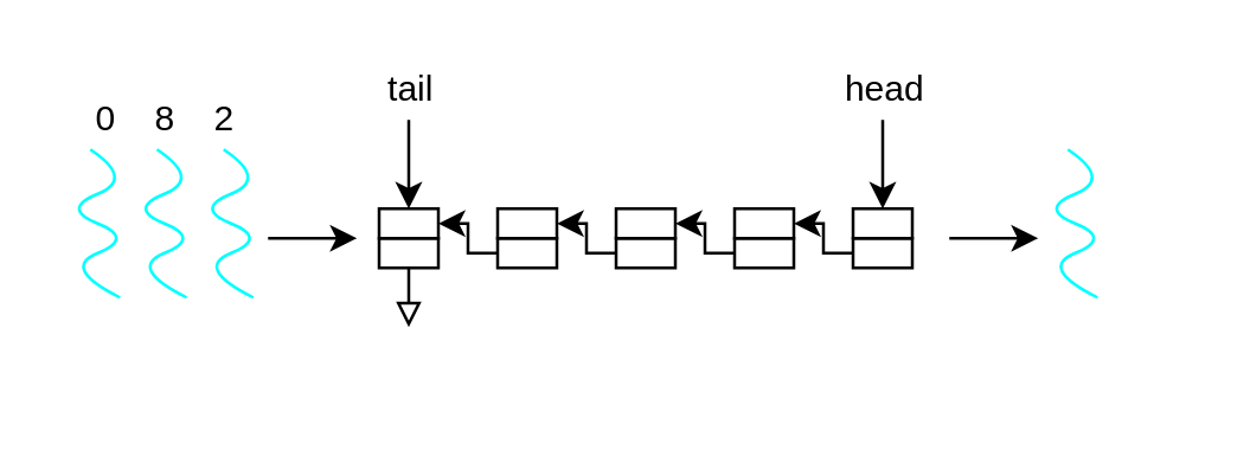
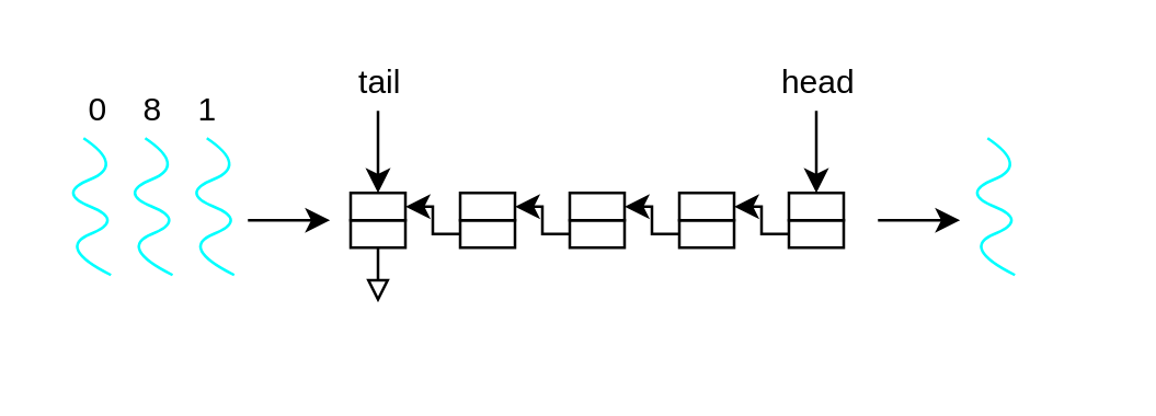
  <mxCell id="0" />
  <mxCell id="1" parent="0" />
  <mxCell id="2" value="" style="rounded=0;whiteSpace=wrap;html=1;fillColor=none;" vertex="1" parent="1"><mxGeometry x="127.5" y="70" width="20" height="10" as="geometry" /></mxCell>
  <mxCell id="3" style="edgeStyle=orthogonalEdgeStyle;rounded=0;orthogonalLoop=1;jettySize=auto;html=1;exitX=0.5;exitY=1;exitDx=0;exitDy=0;endArrow=block;endFill=0;" edge="1" parent="1" source="4"><mxGeometry relative="1" as="geometry"><mxPoint x="137.5" y="110" as="targetPoint" /></mxGeometry></mxCell>
  <mxCell id="4" value="" style="rounded=0;whiteSpace=wrap;html=1;fillColor=none;" vertex="1" parent="1"><mxGeometry x="127.5" y="80" width="20" height="10" as="geometry" /></mxCell>
  <mxCell id="5" value="" style="rounded=0;whiteSpace=wrap;html=1;fillColor=none;" vertex="1" parent="1"><mxGeometry x="167.5" y="70" width="20" height="10" as="geometry" /></mxCell>
  <mxCell id="6" style="edgeStyle=orthogonalEdgeStyle;rounded=0;orthogonalLoop=1;jettySize=auto;html=1;exitX=0;exitY=0.5;exitDx=0;exitDy=0;entryX=1;entryY=0.5;entryDx=0;entryDy=0;endArrow=classic;endFill=1;" edge="1" parent="1" source="7" target="2"><mxGeometry relative="1" as="geometry"><Array as="points"><mxPoint x="157.5" y="85" /><mxPoint x="157.5" y="75" /></Array></mxGeometry></mxCell>
  <mxCell id="7" value="" style="rounded=0;whiteSpace=wrap;html=1;fillColor=none;" vertex="1" parent="1"><mxGeometry x="167.5" y="80" width="20" height="10" as="geometry" /></mxCell>
  <mxCell id="8" value="" style="rounded=0;whiteSpace=wrap;html=1;fillColor=none;" vertex="1" parent="1"><mxGeometry x="207.5" y="70" width="20" height="10" as="geometry" /></mxCell>
  <mxCell id="9" style="edgeStyle=orthogonalEdgeStyle;rounded=0;orthogonalLoop=1;jettySize=auto;html=1;exitX=0;exitY=0.5;exitDx=0;exitDy=0;entryX=1;entryY=0.5;entryDx=0;entryDy=0;endArrow=classic;endFill=1;" edge="1" parent="1" source="10" target="5"><mxGeometry relative="1" as="geometry"><Array as="points"><mxPoint x="197.5" y="85" /><mxPoint x="197.5" y="75" /></Array></mxGeometry></mxCell>
  <mxCell id="10" value="" style="rounded=0;whiteSpace=wrap;html=1;fillColor=none;" vertex="1" parent="1"><mxGeometry x="207.5" y="80" width="20" height="10" as="geometry" /></mxCell>
  <mxCell id="11" value="" style="rounded=0;whiteSpace=wrap;html=1;fillColor=none;" vertex="1" parent="1"><mxGeometry x="247.5" y="70" width="20" height="10" as="geometry" /></mxCell>
  <mxCell id="12" style="edgeStyle=orthogonalEdgeStyle;rounded=0;orthogonalLoop=1;jettySize=auto;html=1;exitX=0;exitY=0.5;exitDx=0;exitDy=0;entryX=1;entryY=0.5;entryDx=0;entryDy=0;endArrow=classic;endFill=1;" edge="1" parent="1" source="13" target="8"><mxGeometry relative="1" as="geometry"><Array as="points"><mxPoint x="237.5" y="85" /><mxPoint x="237.5" y="75" /></Array></mxGeometry></mxCell>
  <mxCell id="13" value="" style="rounded=0;whiteSpace=wrap;html=1;fillColor=none;" vertex="1" parent="1"><mxGeometry x="247.5" y="80" width="20" height="10" as="geometry" /></mxCell>
  <mxCell id="14" value="" style="rounded=0;whiteSpace=wrap;html=1;fillColor=none;" vertex="1" parent="1"><mxGeometry x="287.5" y="70" width="20" height="10" as="geometry" /></mxCell>
  <mxCell id="15" style="edgeStyle=orthogonalEdgeStyle;rounded=0;orthogonalLoop=1;jettySize=auto;html=1;exitX=0;exitY=0.5;exitDx=0;exitDy=0;entryX=1;entryY=0.5;entryDx=0;entryDy=0;endArrow=classic;endFill=1;" edge="1" parent="1" source="16" target="11"><mxGeometry relative="1" as="geometry"><Array as="points"><mxPoint x="277.5" y="85" /><mxPoint x="277.5" y="75" /></Array></mxGeometry></mxCell>
  <mxCell id="16" value="" style="rounded=0;whiteSpace=wrap;html=1;fillColor=none;" vertex="1" parent="1"><mxGeometry x="287.5" y="80" width="20" height="10" as="geometry" /></mxCell>
  <mxCell id="17" value="" style="curved=1;endArrow=none;html=1;rounded=0;endFill=0;strokeColor=#00FFFF;" edge="1" parent="1"><mxGeometry x="0.197" y="9" width="50" height="50" relative="1" as="geometry"><mxPoint x="370" y="100" as="sourcePoint" /><mxPoint x="360" y="50" as="targetPoint" /><Array as="points"><mxPoint x="350" y="90" /><mxPoint x="375" y="80" /><mxPoint x="350" y="70" /><mxPoint x="375" y="60" /></Array><mxPoint as="offset" /></mxGeometry></mxCell>
  <mxCell id="18" style="edgeStyle=orthogonalEdgeStyle;rounded=0;orthogonalLoop=1;jettySize=auto;html=1;exitX=0.5;exitY=1;exitDx=0;exitDy=0;entryX=0.5;entryY=0;entryDx=0;entryDy=0;endArrow=classic;endFill=1;" edge="1" parent="1" target="2"><mxGeometry relative="1" as="geometry"><mxPoint x="137.5" y="40" as="sourcePoint" /></mxGeometry></mxCell>
  <mxCell id="19" style="edgeStyle=orthogonalEdgeStyle;rounded=0;orthogonalLoop=1;jettySize=auto;html=1;exitX=0.5;exitY=1;exitDx=0;exitDy=0;entryX=0.5;entryY=0;entryDx=0;entryDy=0;endArrow=classic;endFill=1;" edge="1" parent="1" target="14"><mxGeometry relative="1" as="geometry"><mxPoint x="297.5" y="40" as="sourcePoint" /></mxGeometry></mxCell>
  <mxCell id="20" value="head" style="text;html=1;align=center;verticalAlign=middle;resizable=0;points=[];autosize=1;strokeColor=none;fillColor=none;" vertex="1" parent="1"><mxGeometry x="277.5" y="20" width="40" height="20" as="geometry" /></mxCell>
  <mxCell id="21" value="tail" style="text;html=1;align=center;verticalAlign=middle;resizable=0;points=[];autosize=1;strokeColor=none;fillColor=none;" vertex="1" parent="1"><mxGeometry x="122.5" y="20" width="30" height="20" as="geometry" /></mxCell>
  <mxCell id="22" value="queue" style="text;html=1;align=center;verticalAlign=middle;resizable=0;points=[];autosize=1;strokeColor=none;fillColor=none;fontColor=#FFFFFF;" vertex="1" parent="1"><mxGeometry x="162.5" y="110" width="50" height="20" as="geometry" /></mxCell>
  <mxCell id="23" value="" style="endArrow=classic;html=1;fontColor=#FFFFFF;curved=1;" edge="1" parent="1"><mxGeometry width="50" height="50" relative="1" as="geometry"><mxPoint x="320" y="80" as="sourcePoint" /><mxPoint x="350" y="80" as="targetPoint" /></mxGeometry></mxCell>
  <mxCell id="24" value="consumer" style="text;html=1;align=center;verticalAlign=middle;resizable=0;points=[];autosize=1;strokeColor=none;fillColor=none;fontColor=#FFFFFF;" vertex="1" parent="1"><mxGeometry x="330" y="110" width="70" height="20" as="geometry" /></mxCell>
  <mxCell id="25" value="" style="curved=1;endArrow=none;html=1;rounded=0;endFill=0;strokeColor=#00FFFF;" edge="1" parent="1"><mxGeometry x="0.197" y="9" width="50" height="50" relative="1" as="geometry"><mxPoint x="40" y="100" as="sourcePoint" /><mxPoint x="30" y="50" as="targetPoint" /><Array as="points"><mxPoint x="20" y="90" /><mxPoint x="45" y="80" /><mxPoint x="20" y="70" /><mxPoint x="45" y="60" /></Array><mxPoint as="offset" /></mxGeometry></mxCell>
  <mxCell id="26" value="" style="curved=1;endArrow=none;html=1;rounded=0;endFill=0;strokeColor=#00FFFF;" edge="1" parent="1"><mxGeometry x="0.197" y="9" width="50" height="50" relative="1" as="geometry"><mxPoint x="62.5" y="100" as="sourcePoint" /><mxPoint x="52.5" y="50" as="targetPoint" /><Array as="points"><mxPoint x="42.5" y="90" /><mxPoint x="67.5" y="80" /><mxPoint x="42.5" y="70" /><mxPoint x="67.5" y="60" /></Array><mxPoint as="offset" /></mxGeometry></mxCell>
  <mxCell id="27" value="" style="curved=1;endArrow=none;html=1;rounded=0;endFill=0;strokeColor=#00FFFF;" edge="1" parent="1"><mxGeometry x="0.197" y="9" width="50" height="50" relative="1" as="geometry"><mxPoint x="85" y="100" as="sourcePoint" /><mxPoint x="75" y="50" as="targetPoint" /><Array as="points"><mxPoint x="65" y="90" /><mxPoint x="90" y="80" /><mxPoint x="65" y="70" /><mxPoint x="90" y="60" /></Array><mxPoint as="offset" /></mxGeometry></mxCell>
  <mxCell id="28" value="producers" style="text;html=1;align=center;verticalAlign=middle;resizable=0;points=[];autosize=1;strokeColor=none;fillColor=none;fontColor=#FFFFFF;" vertex="1" parent="1"><mxGeometry x="20" y="110" width="70" height="20" as="geometry" /></mxCell>
  <mxCell id="29" value="" style="endArrow=classic;html=1;fontColor=#FFFFFF;curved=1;" edge="1" parent="1"><mxGeometry width="50" height="50" relative="1" as="geometry"><mxPoint x="90" y="80" as="sourcePoint" /><mxPoint x="120" y="80" as="targetPoint" /></mxGeometry></mxCell>
  <mxCell id="30" value="0" style="text;html=1;align=center;verticalAlign=middle;resizable=0;points=[];autosize=1;strokeColor=none;fillColor=none;" vertex="1" parent="1"><mxGeometry x="25" y="30" width="20" height="20" as="geometry" /></mxCell>
  <mxCell id="31" value="8" style="text;html=1;align=center;verticalAlign=middle;resizable=0;points=[];autosize=1;strokeColor=none;fillColor=none;" vertex="1" parent="1"><mxGeometry x="45" y="30" width="20" height="20" as="geometry" /></mxCell>
- <mxCell id="32" value="2" style="text;html=1;align=center;verticalAlign=middle;resizable=0;points=[];autosize=1;strokeColor=none;fillColor=none;" vertex="1" parent="1"><mxGeometry x="65" y="30" width="20" height="20" as="geometry" /></mxCell>
+ <mxCell id="32" value="1" style="text;html=1;align=center;verticalAlign=middle;resizable=0;points=[];autosize=1;strokeColor=none;fillColor=none;" vertex="1" parent="1"><mxGeometry x="65" y="30" width="20" height="20" as="geometry" /></mxCell>
